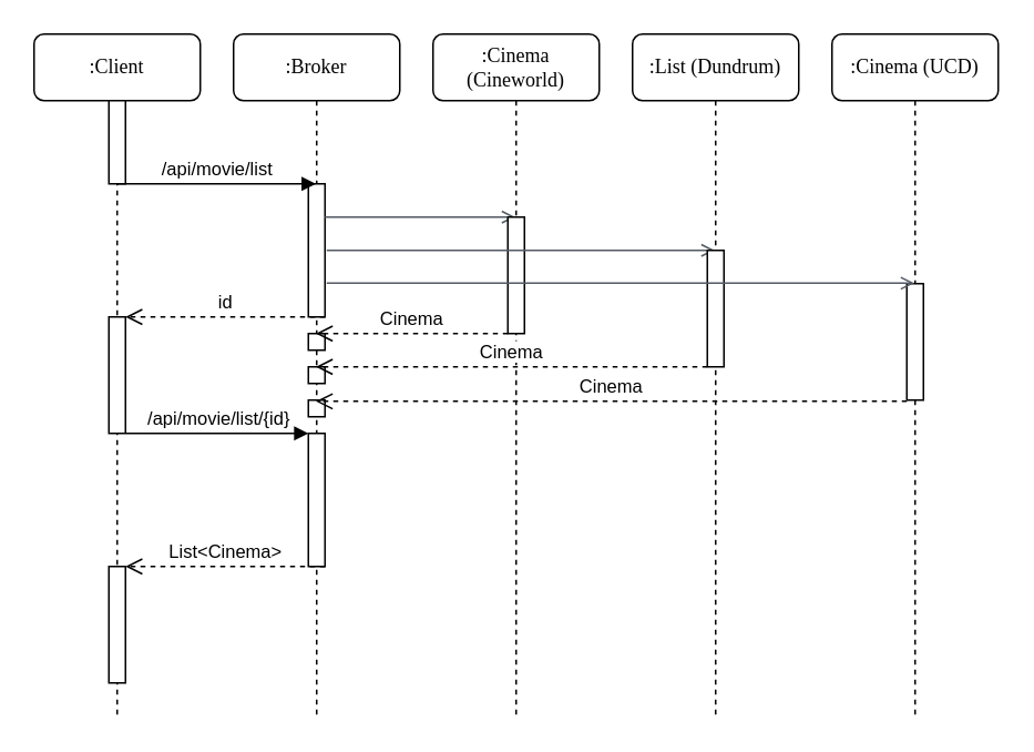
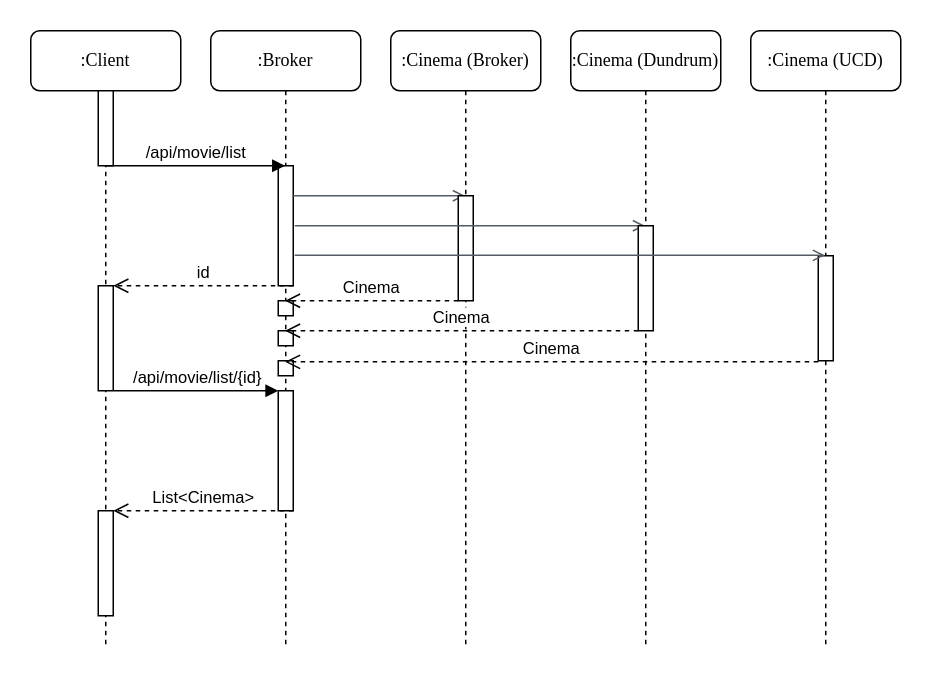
  <mxCell id="0" />
  <mxCell id="1" parent="0" />
  <mxCell id="2" value=":Client" style="shape=umlLifeline;perimeter=lifelinePerimeter;whiteSpace=wrap;html=1;container=1;collapsible=0;recursiveResize=0;outlineConnect=0;rounded=1;shadow=0;comic=0;labelBackgroundColor=none;strokeWidth=1;fontFamily=Verdana;fontSize=12;align=center;" parent="1" vertex="1"><mxGeometry x="20" y="20" width="100" height="410" as="geometry" /></mxCell>
  <mxCell id="3" value="" style="html=1;points=[];perimeter=orthogonalPerimeter;rounded=0;shadow=0;comic=0;labelBackgroundColor=none;strokeWidth=1;fontFamily=Verdana;fontSize=12;align=center;" parent="2" vertex="1"><mxGeometry x="45" y="40" width="10" height="50" as="geometry" /></mxCell>
  <mxCell id="4" value="" style="html=1;points=[];perimeter=orthogonalPerimeter;rounded=0;shadow=0;comic=0;labelBackgroundColor=none;strokeWidth=1;fontFamily=Verdana;fontSize=12;align=center;" parent="2" vertex="1"><mxGeometry x="45" y="170" width="10" height="70" as="geometry" /></mxCell>
  <mxCell id="5" value="" style="html=1;points=[];perimeter=orthogonalPerimeter;rounded=0;shadow=0;comic=0;labelBackgroundColor=none;strokeWidth=1;fontFamily=Verdana;fontSize=12;align=center;" parent="2" vertex="1"><mxGeometry x="45" y="320" width="10" height="70" as="geometry" /></mxCell>
  <mxCell id="6" value=":Broker" style="shape=umlLifeline;perimeter=lifelinePerimeter;whiteSpace=wrap;html=1;container=1;collapsible=0;recursiveResize=0;outlineConnect=0;rounded=1;shadow=0;comic=0;labelBackgroundColor=none;strokeWidth=1;fontFamily=Verdana;fontSize=12;align=center;" parent="1" vertex="1"><mxGeometry x="140" y="20" width="100" height="410" as="geometry" /></mxCell>
  <mxCell id="7" value="" style="html=1;points=[];perimeter=orthogonalPerimeter;rounded=0;shadow=0;comic=0;labelBackgroundColor=none;strokeWidth=1;fontFamily=Verdana;fontSize=12;align=center;" parent="6" vertex="1"><mxGeometry x="45" y="90" width="10" height="80" as="geometry" /></mxCell>
  <mxCell id="8" value="List&amp;lt;Cinema&amp;gt;" style="html=1;verticalAlign=bottom;endArrow=open;dashed=1;endSize=8;rounded=0;" parent="6" edge="1"><mxGeometry relative="1" as="geometry"><mxPoint x="55.0" y="320" as="sourcePoint" /><mxPoint x="-65" y="320" as="targetPoint" /></mxGeometry></mxCell>
  <mxCell id="9" value="id" style="html=1;verticalAlign=bottom;endArrow=open;dashed=1;endSize=8;rounded=0;" parent="6" edge="1"><mxGeometry relative="1" as="geometry"><mxPoint x="55.0" y="170" as="sourcePoint" /><mxPoint x="-65" y="170" as="targetPoint" /></mxGeometry></mxCell>
  <mxCell id="10" value="" style="edgeStyle=orthogonalEdgeStyle;html=1;endArrow=open;elbow=vertical;startArrow=none;endFill=0;strokeColor=#545B64;rounded=0;" parent="6" target="16" edge="1"><mxGeometry width="100" relative="1" as="geometry"><mxPoint x="55" y="110" as="sourcePoint" /><mxPoint x="155" y="110" as="targetPoint" /><Array as="points"><mxPoint x="130" y="110" /><mxPoint x="130" y="110" /></Array></mxGeometry></mxCell>
  <mxCell id="11" value="" style="html=1;points=[];perimeter=orthogonalPerimeter;rounded=0;shadow=0;comic=0;labelBackgroundColor=none;strokeWidth=1;fontFamily=Verdana;fontSize=12;align=center;" parent="6" vertex="1"><mxGeometry x="45" y="240" width="10" height="80" as="geometry" /></mxCell>
  <mxCell id="12" value="/api/movie/list/{id}" style="html=1;verticalAlign=bottom;endArrow=block;rounded=0;" parent="6" edge="1"><mxGeometry width="80" relative="1" as="geometry"><mxPoint x="-64.5" y="240" as="sourcePoint" /><mxPoint x="45" y="240" as="targetPoint" /></mxGeometry></mxCell>
  <mxCell id="13" value="" style="html=1;points=[];perimeter=orthogonalPerimeter;rounded=0;shadow=0;comic=0;labelBackgroundColor=none;strokeWidth=1;fontFamily=Verdana;fontSize=12;align=center;" parent="6" vertex="1"><mxGeometry x="45" y="180" width="10" height="10" as="geometry" /></mxCell>
  <mxCell id="14" value="" style="html=1;points=[];perimeter=orthogonalPerimeter;rounded=0;shadow=0;comic=0;labelBackgroundColor=none;strokeWidth=1;fontFamily=Verdana;fontSize=12;align=center;" parent="6" vertex="1"><mxGeometry x="45" y="200" width="10" height="10" as="geometry" /></mxCell>
  <mxCell id="15" value="" style="html=1;points=[];perimeter=orthogonalPerimeter;rounded=0;shadow=0;comic=0;labelBackgroundColor=none;strokeWidth=1;fontFamily=Verdana;fontSize=12;align=center;" parent="6" vertex="1"><mxGeometry x="45" y="220" width="10" height="10" as="geometry" /></mxCell>
- <mxCell id="16" value=":Cinema (Cineworld)" style="shape=umlLifeline;perimeter=lifelinePerimeter;whiteSpace=wrap;html=1;container=1;collapsible=0;recursiveResize=0;outlineConnect=0;rounded=1;shadow=0;comic=0;labelBackgroundColor=none;strokeWidth=1;fontFamily=Verdana;fontSize=12;align=center;" parent="1" vertex="1"><mxGeometry x="260" y="20" width="100" height="410" as="geometry" /></mxCell>
+ <mxCell id="16" value=":Cinema (Broker)" style="shape=umlLifeline;perimeter=lifelinePerimeter;whiteSpace=wrap;html=1;container=1;collapsible=0;recursiveResize=0;outlineConnect=0;rounded=1;shadow=0;comic=0;labelBackgroundColor=none;strokeWidth=1;fontFamily=Verdana;fontSize=12;align=center;" parent="1" vertex="1"><mxGeometry x="260" y="20" width="100" height="410" as="geometry" /></mxCell>
  <mxCell id="17" value="" style="html=1;points=[];perimeter=orthogonalPerimeter;rounded=0;shadow=0;comic=0;labelBackgroundColor=none;strokeWidth=1;fontFamily=Verdana;fontSize=12;align=center;" parent="16" vertex="1"><mxGeometry x="45" y="110" width="10" height="70" as="geometry" /></mxCell>
  <mxCell id="18" value="Cinema" style="html=1;verticalAlign=bottom;endArrow=open;dashed=1;endSize=8;rounded=0;" parent="16" target="6" edge="1"><mxGeometry relative="1" as="geometry"><mxPoint x="45" y="180" as="sourcePoint" /><mxPoint x="-60" y="180" as="targetPoint" /></mxGeometry></mxCell>
  <mxCell id="19" value="" style="edgeStyle=orthogonalEdgeStyle;html=1;endArrow=open;elbow=vertical;startArrow=none;endFill=0;strokeColor=#545B64;rounded=0;" parent="16" target="20" edge="1"><mxGeometry width="100" relative="1" as="geometry"><mxPoint x="-64" y="130" as="sourcePoint" /><mxPoint x="50.5" y="130" as="targetPoint" /><Array as="points"><mxPoint x="100" y="130" /><mxPoint x="100" y="130" /></Array></mxGeometry></mxCell>
- <mxCell id="20" value=":List (Dundrum)" style="shape=umlLifeline;perimeter=lifelinePerimeter;whiteSpace=wrap;html=1;container=1;collapsible=0;recursiveResize=0;outlineConnect=0;rounded=1;shadow=0;comic=0;labelBackgroundColor=none;strokeWidth=1;fontFamily=Verdana;fontSize=12;align=center;" parent="1" vertex="1"><mxGeometry x="380" y="20" width="100" height="410" as="geometry" /></mxCell>
+ <mxCell id="20" value=":Cinema (Dundrum)" style="shape=umlLifeline;perimeter=lifelinePerimeter;whiteSpace=wrap;html=1;container=1;collapsible=0;recursiveResize=0;outlineConnect=0;rounded=1;shadow=0;comic=0;labelBackgroundColor=none;strokeWidth=1;fontFamily=Verdana;fontSize=12;align=center;" parent="1" vertex="1"><mxGeometry x="380" y="20" width="100" height="410" as="geometry" /></mxCell>
  <mxCell id="21" value="" style="html=1;points=[];perimeter=orthogonalPerimeter;rounded=0;shadow=0;comic=0;labelBackgroundColor=none;strokeWidth=1;fontFamily=Verdana;fontSize=12;align=center;" parent="20" vertex="1"><mxGeometry x="45" y="130" width="10" height="70" as="geometry" /></mxCell>
  <mxCell id="22" value="Cinema" style="html=1;verticalAlign=bottom;endArrow=open;dashed=1;endSize=8;rounded=0;" parent="20" target="6" edge="1"><mxGeometry relative="1" as="geometry"><mxPoint x="165" y="220.74" as="sourcePoint" /><mxPoint x="-182.86" y="220" as="targetPoint" /></mxGeometry></mxCell>
  <mxCell id="23" value=":Cinema (UCD)" style="shape=umlLifeline;perimeter=lifelinePerimeter;whiteSpace=wrap;html=1;container=1;collapsible=0;recursiveResize=0;outlineConnect=0;rounded=1;shadow=0;comic=0;labelBackgroundColor=none;strokeWidth=1;fontFamily=Verdana;fontSize=12;align=center;" parent="1" vertex="1"><mxGeometry x="500" y="20" width="100" height="410" as="geometry" /></mxCell>
  <mxCell id="24" value="" style="html=1;points=[];perimeter=orthogonalPerimeter;rounded=0;shadow=0;comic=0;labelBackgroundColor=none;strokeWidth=1;fontFamily=Verdana;fontSize=12;align=center;" parent="23" vertex="1"><mxGeometry x="45" y="150" width="10" height="70" as="geometry" /></mxCell>
  <mxCell id="25" value="" style="edgeStyle=orthogonalEdgeStyle;html=1;endArrow=open;elbow=vertical;startArrow=none;endFill=0;strokeColor=#545B64;rounded=0;exitX=1.1;exitY=0.746;exitDx=0;exitDy=0;exitPerimeter=0;" parent="1" source="7" target="23" edge="1"><mxGeometry width="100" relative="1" as="geometry"><mxPoint x="210" y="170" as="sourcePoint" /><mxPoint x="433.5" y="170.059" as="targetPoint" /><Array as="points"><mxPoint x="450" y="170" /><mxPoint x="450" y="170" /></Array></mxGeometry></mxCell>
  <mxCell id="26" value="Cinema" style="html=1;verticalAlign=bottom;endArrow=open;dashed=1;endSize=8;rounded=0;" parent="1" target="6" edge="1"><mxGeometry relative="1" as="geometry"><mxPoint x="425" y="220" as="sourcePoint" /><mxPoint x="198.57" y="220.26" as="targetPoint" /></mxGeometry></mxCell>
  <mxCell id="27" value="/api/movie/list" style="html=1;verticalAlign=bottom;endArrow=block;rounded=0;" parent="1" target="6" edge="1"><mxGeometry width="80" relative="1" as="geometry"><mxPoint x="70" y="110" as="sourcePoint" /><mxPoint x="145" y="110" as="targetPoint" /></mxGeometry></mxCell>
